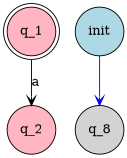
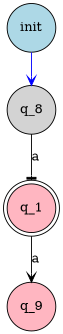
  digraph {
    rankdir=q
    node [fillcolor=lightpink shape=circle style=filled]
    edge [arrowhead=vee color=black style=solid]
    q_1 [shape=doublecircle]
-   q_2
+   q_2 [label=q_9]
    init [fillcolor=lightblue]
    n4 [fillcolor=lightgrey label=q_8]
    q_1 -> q_2 [label=a]
    init -> n4 [color=blue]
+   n4 -> q_1 [arrowhead=tee label=a]
  }
